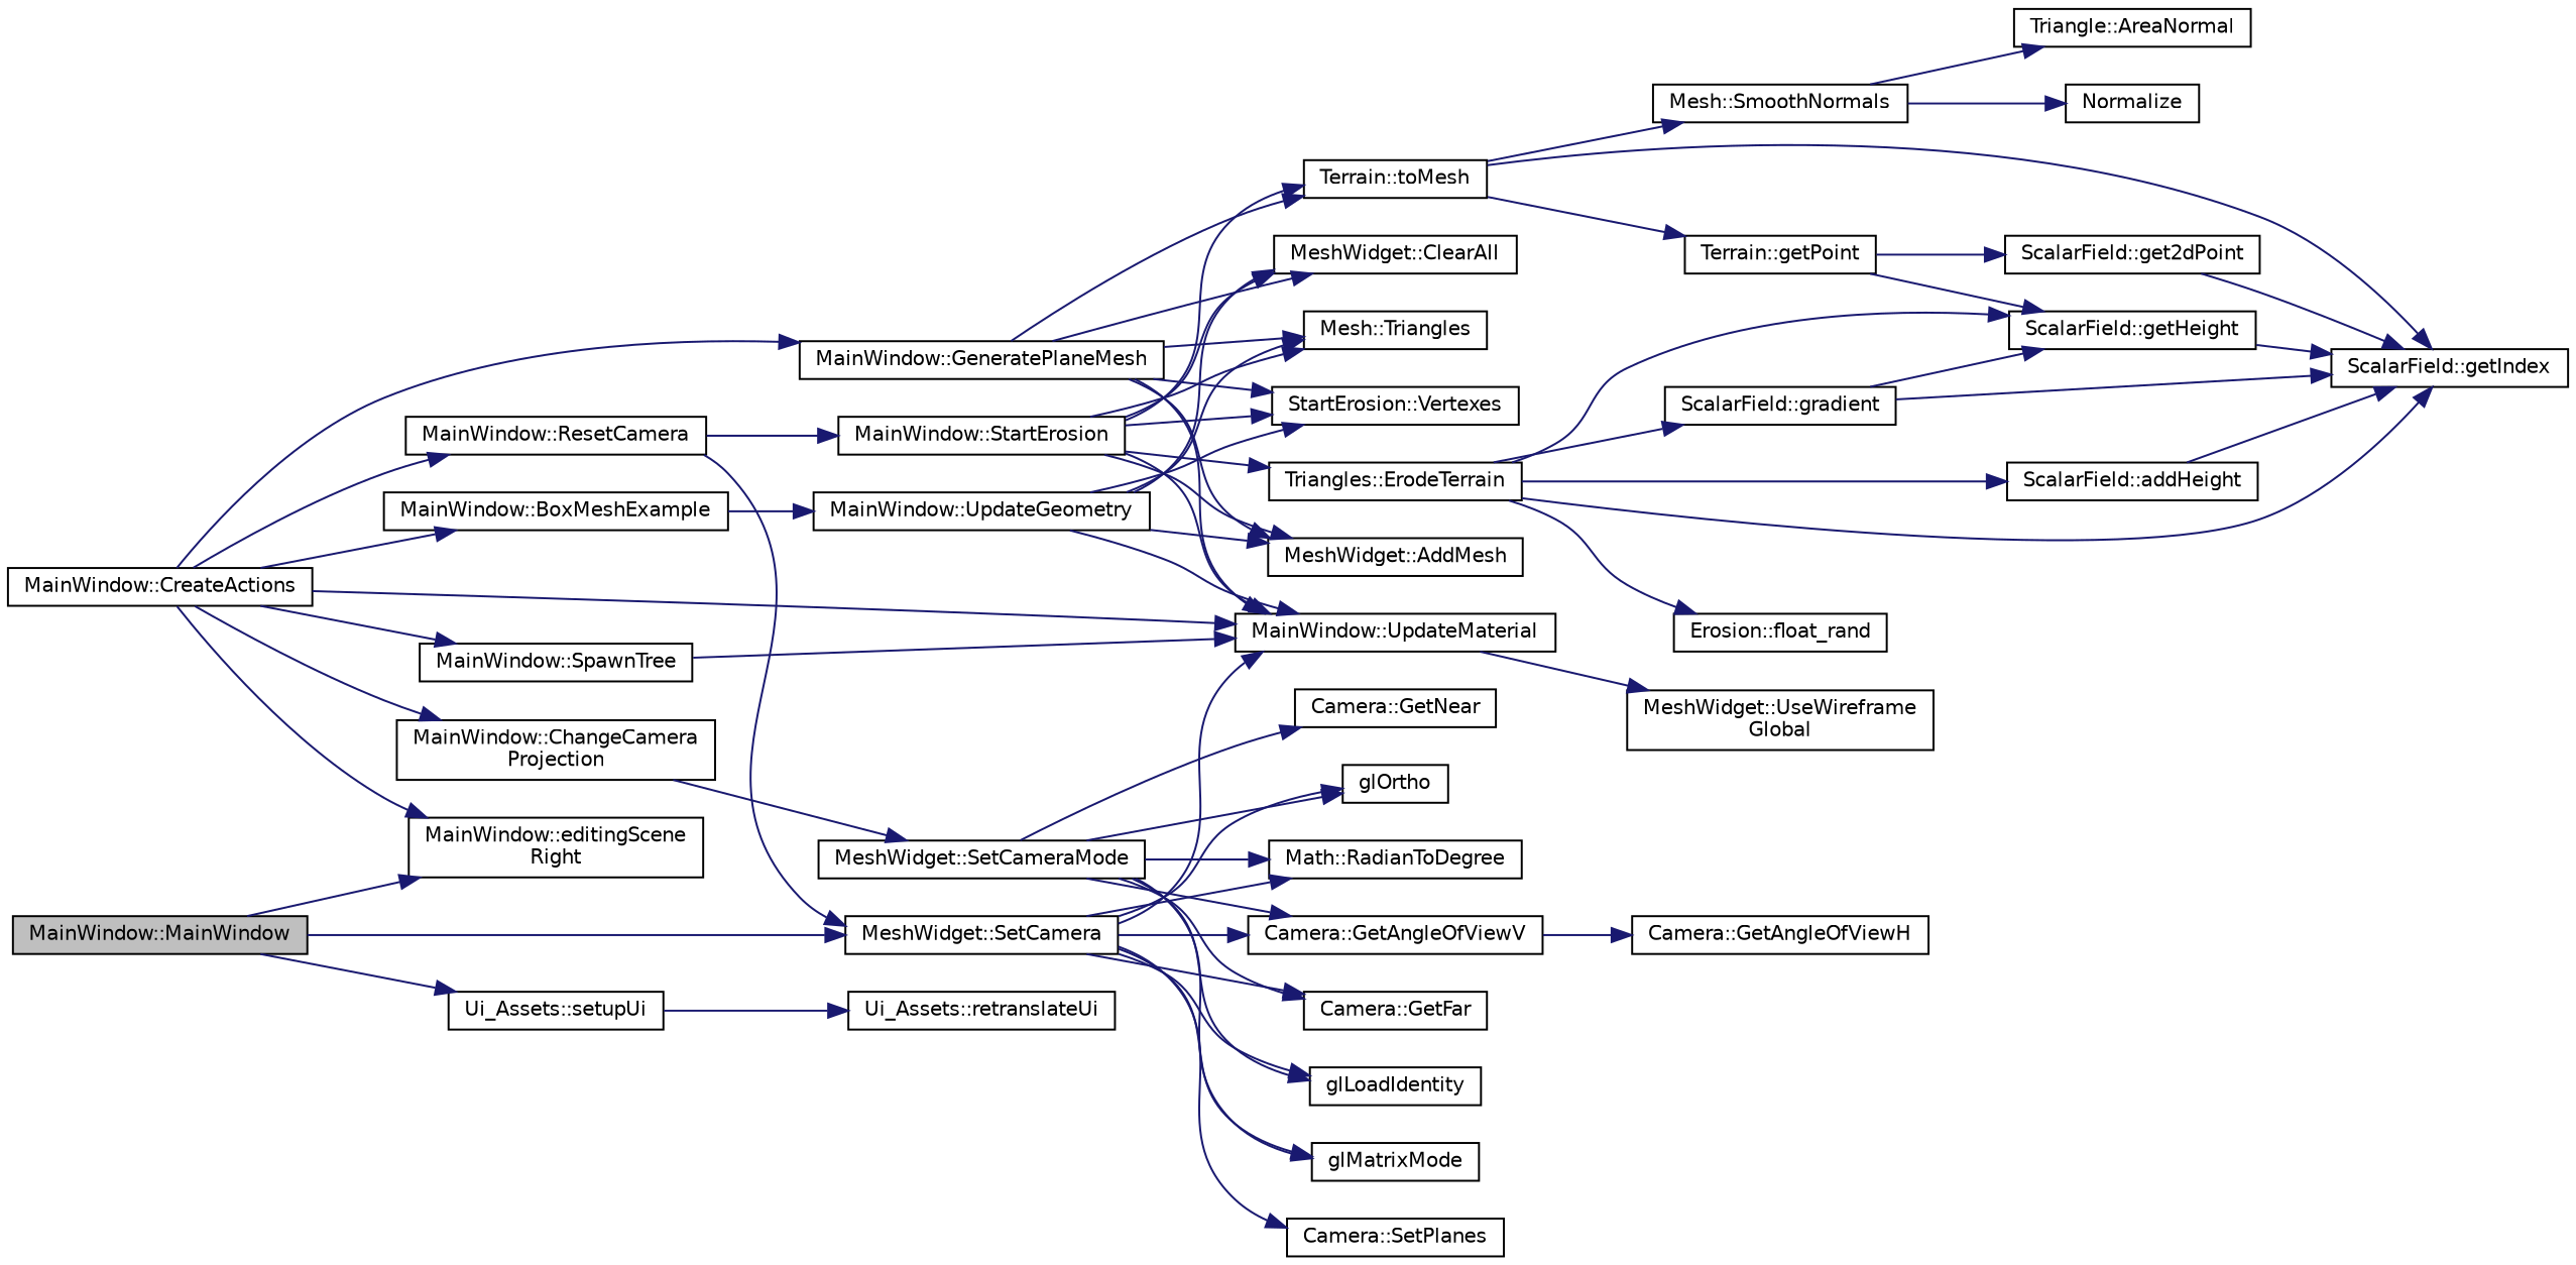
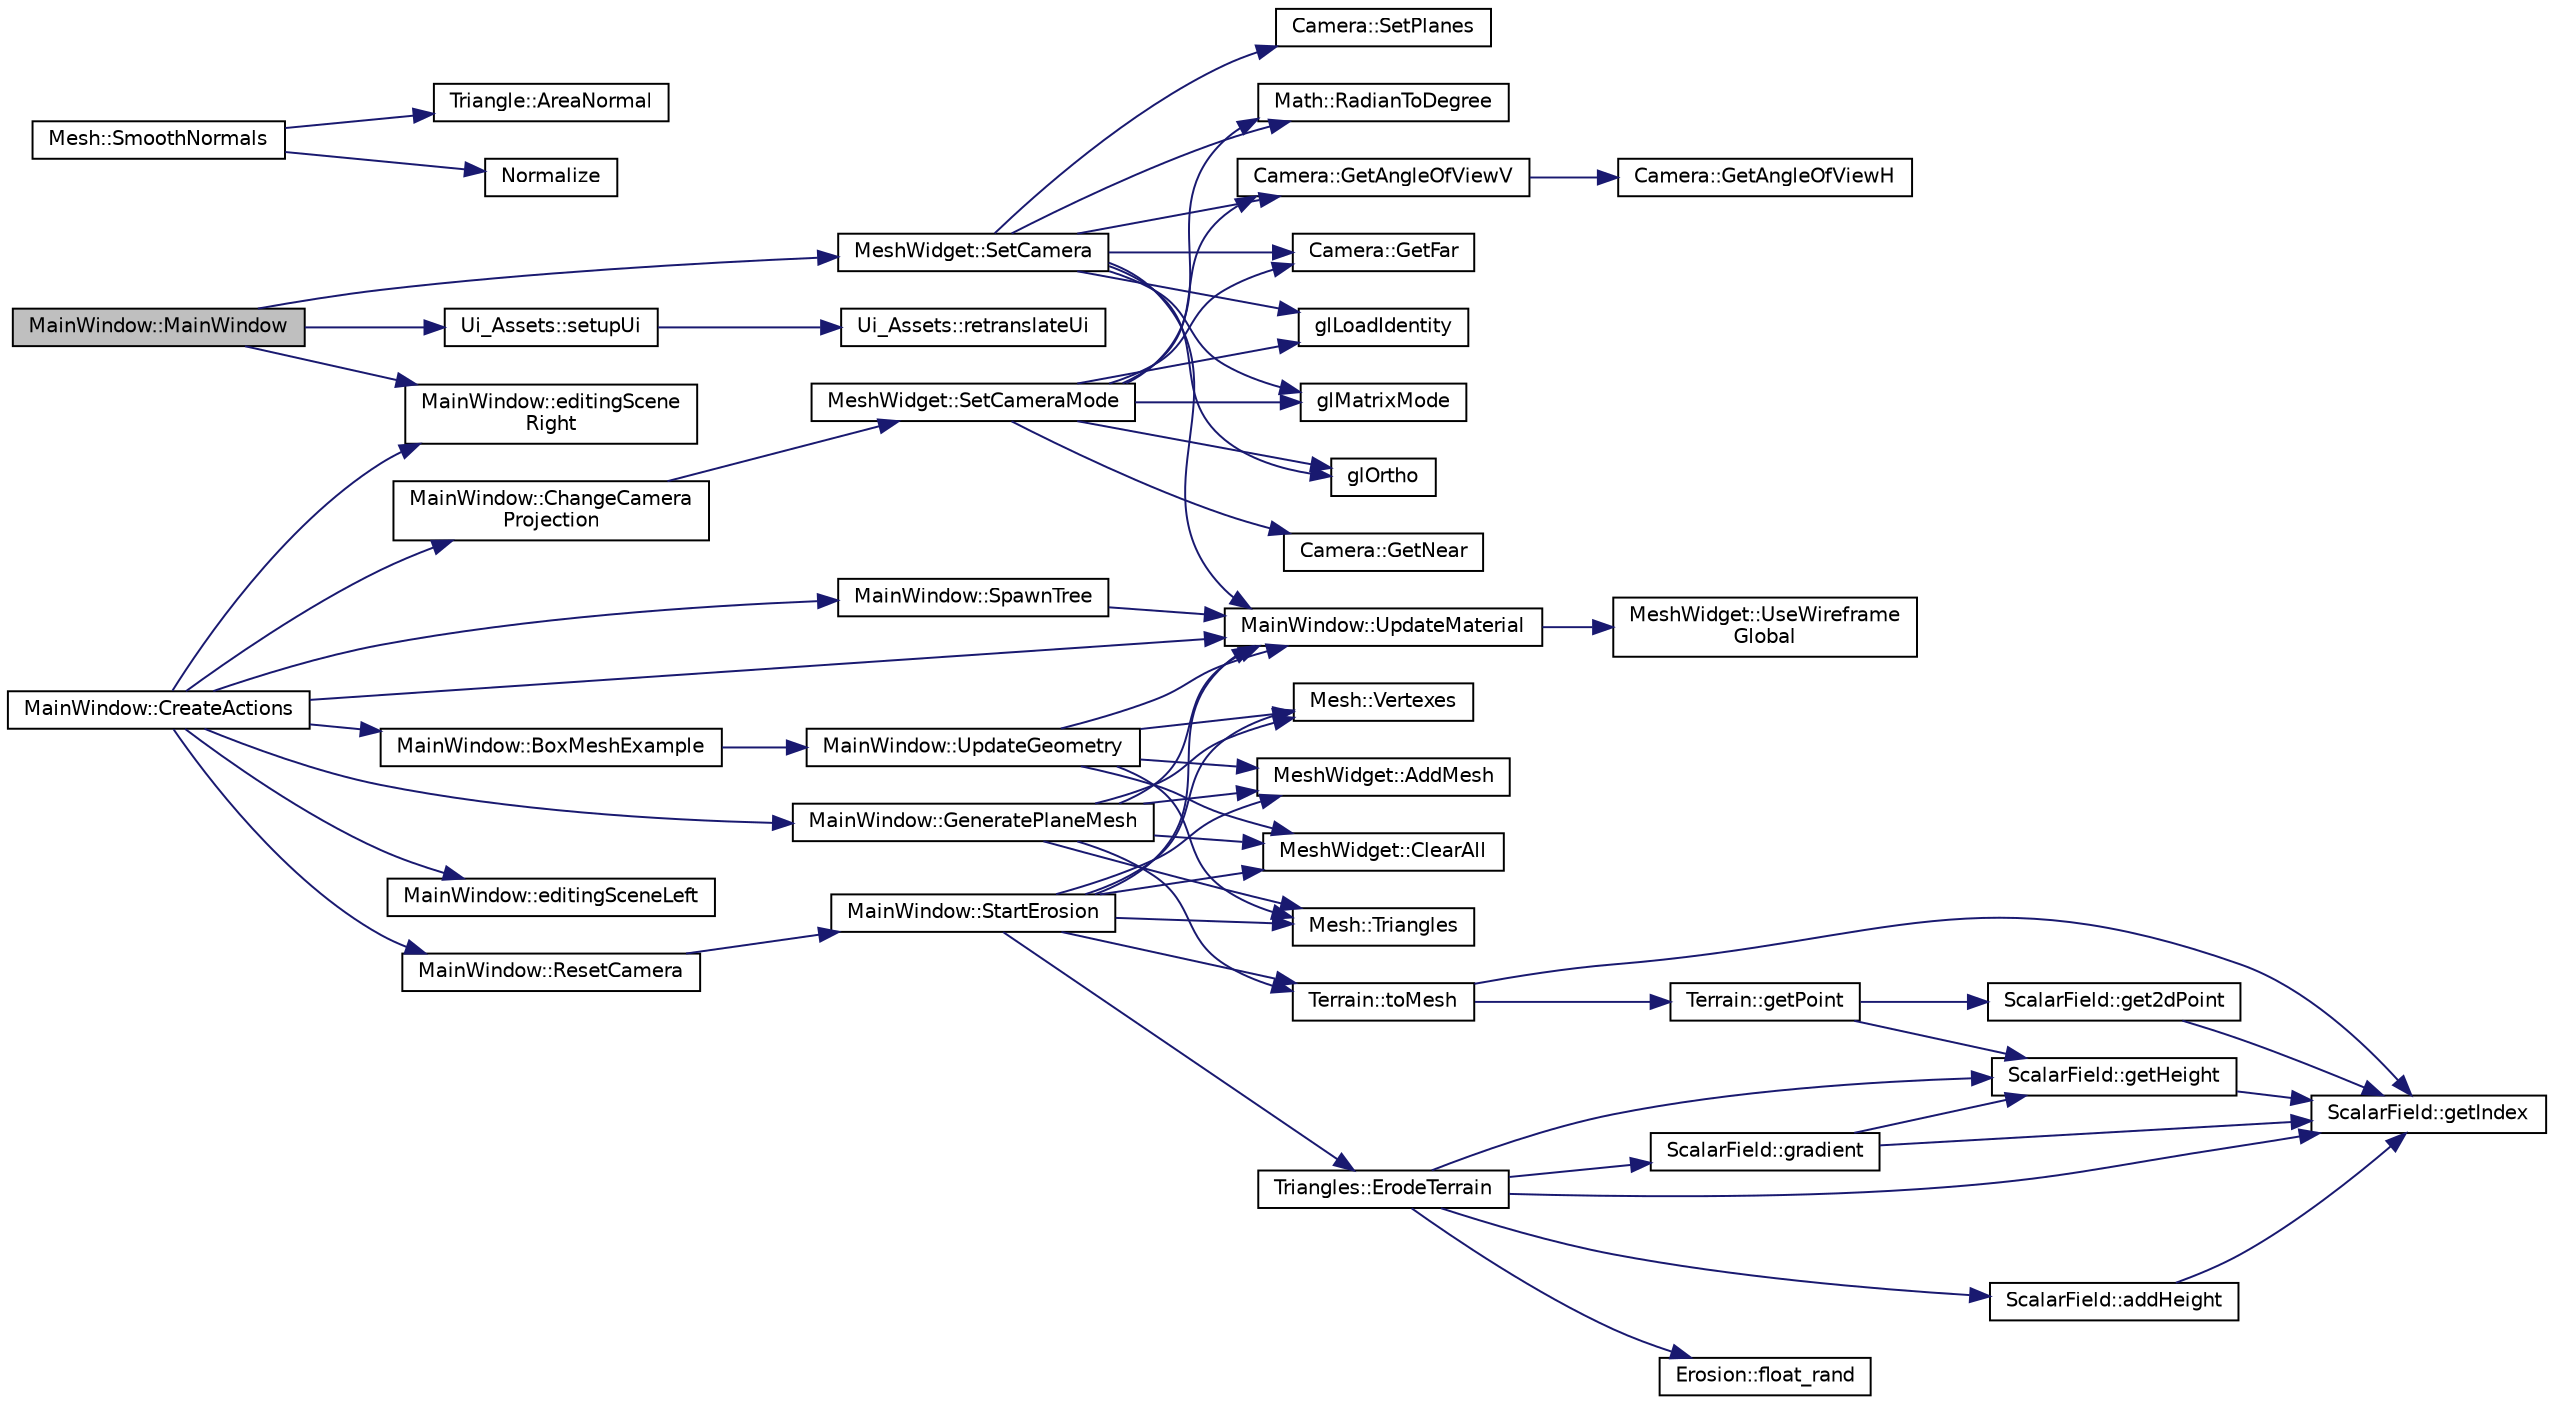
  digraph {
    rankdir=LR
    node [color=black fillcolor=white fontname=Helvetica fontsize=10 shape=record style=filled]
    edge [color=midnightblue fontname=Helvetica fontsize=10 labelfontname=Helvetica labelfontsize=10 style=solid]
    n1 [fillcolor=grey75 fontcolor=black height=0.2 label="MainWindow::MainWindow" width=0.4]
    n2 [height=0.2 label="MeshWidget::SetCamera" width=0.4]
    n3 [height=0.2 label="Ui_Assets::setupUi" width=0.4]
    n4 [height=0.2 label="MainWindow::editingScene\lRight" width=0.4]
    n5 [height=0.2 label="MainWindow::CreateActions" width=0.4]
    n6 [height=0.2 label="MainWindow::BoxMeshExample" width=0.4]
    n7 [height=0.2 label="MainWindow::UpdateMaterial" width=0.4]
    n8 [height=0.2 label="MainWindow::ChangeCamera\lProjection" width=0.4]
+   n9 [height=0.2 label="MainWindow::editingSceneLeft" width=0.4]
    n10 [height=0.2 label="MainWindow::GeneratePlaneMesh" width=0.4]
    n11 [height=0.2 label="MainWindow::ResetCamera" width=0.4]
    n12 [height=0.2 label="MainWindow::SpawnTree" width=0.4]
    n13 [height=0.2 label="Camera::GetAngleOfViewV" width=0.4]
    n14 [height=0.2 label="Camera::GetFar" width=0.4]
    n15 [height=0.2 label=glLoadIdentity width=0.4]
    n16 [height=0.2 label=glMatrixMode width=0.4]
    n17 [height=0.2 label=glOrtho width=0.4]
    n18 [height=0.2 label="Math::RadianToDegree" width=0.4]
    n19 [height=0.2 label="Camera::SetPlanes" width=0.4]
    n20 [height=0.2 label="Ui_Assets::retranslateUi" width=0.4]
    n21 [height=0.2 label="MainWindow::UpdateGeometry" width=0.4]
    n22 [height=0.2 label="MeshWidget::UseWireframe\lGlobal" width=0.4]
    n23 [height=0.2 label="MeshWidget::SetCameraMode" width=0.4]
    n24 [height=0.2 label="MeshWidget::AddMesh" width=0.4]
    n25 [height=0.2 label="MeshWidget::ClearAll" width=0.4]
    n26 [height=0.2 label="Mesh::Triangles" width=0.4]
-   n27 [height=0.2 label="StartErosion::Vertexes" width=0.4]
+   n27 [height=0.2 label="Mesh::Vertexes" width=0.4]
    n28 [height=0.2 label="Terrain::toMesh" width=0.4]
    n29 [height=0.2 label="MainWindow::StartErosion" width=0.4]
    n30 [height=0.2 label="Triangles::ErodeTerrain" width=0.4]
    n31 [height=0.2 label="Camera::GetNear" width=0.4]
    n32 [height=0.2 label="Camera::GetAngleOfViewH" width=0.4]
    n33 [height=0.2 label="ScalarField::getIndex" width=0.4]
    n34 [height=0.2 label="Terrain::getPoint" width=0.4]
    n35 [height=0.2 label="Mesh::SmoothNormals" width=0.4]
    n36 [height=0.2 label="ScalarField::get2dPoint" width=0.4]
    n37 [height=0.2 label="ScalarField::getHeight" width=0.4]
    n38 [height=0.2 label="Triangle::AreaNormal" width=0.4]
    n39 [height=0.2 label=Normalize width=0.4]
    n40 [height=0.2 label="ScalarField::addHeight" width=0.4]
    n41 [height=0.2 label="Erosion::float_rand" width=0.4]
    n42 [height=0.2 label="ScalarField::gradient" width=0.4]
    n1 -> n2
    n1 -> n3
    n1 -> n4
    n2 -> n7
    n2 -> n13
    n2 -> n14
    n2 -> n15
    n2 -> n16
    n2 -> n17
    n2 -> n18
    n2 -> n19
    n3 -> n20
    n5 -> n4
    n5 -> n6
    n5 -> n7
    n5 -> n8
+   n5 -> n9
    n5 -> n10
    n5 -> n11
    n5 -> n12
    n6 -> n21
    n7 -> n22
    n8 -> n23
    n10 -> n7
    n10 -> n24
    n10 -> n25
    n10 -> n26
    n10 -> n27
    n10 -> n28
-   n11 -> n2
    n11 -> n29
    n12 -> n7
    n13 -> n32
    n21 -> n7
    n21 -> n24
    n21 -> n25
    n21 -> n26
    n21 -> n27
    n23 -> n13
    n23 -> n14
    n23 -> n15
    n23 -> n16
    n23 -> n17
    n23 -> n18
    n23 -> n31
    n28 -> n33
    n28 -> n34
-   n28 -> n35
    n29 -> n7
    n29 -> n24
    n29 -> n25
    n29 -> n26
    n29 -> n27
    n29 -> n28
    n29 -> n30
    n30 -> n33
    n30 -> n37
    n30 -> n40
    n30 -> n41
    n30 -> n42
    n34 -> n36
    n34 -> n37
    n35 -> n38
    n35 -> n39
    n36 -> n33
    n37 -> n33
    n40 -> n33
    n42 -> n33
    n42 -> n37
  }
